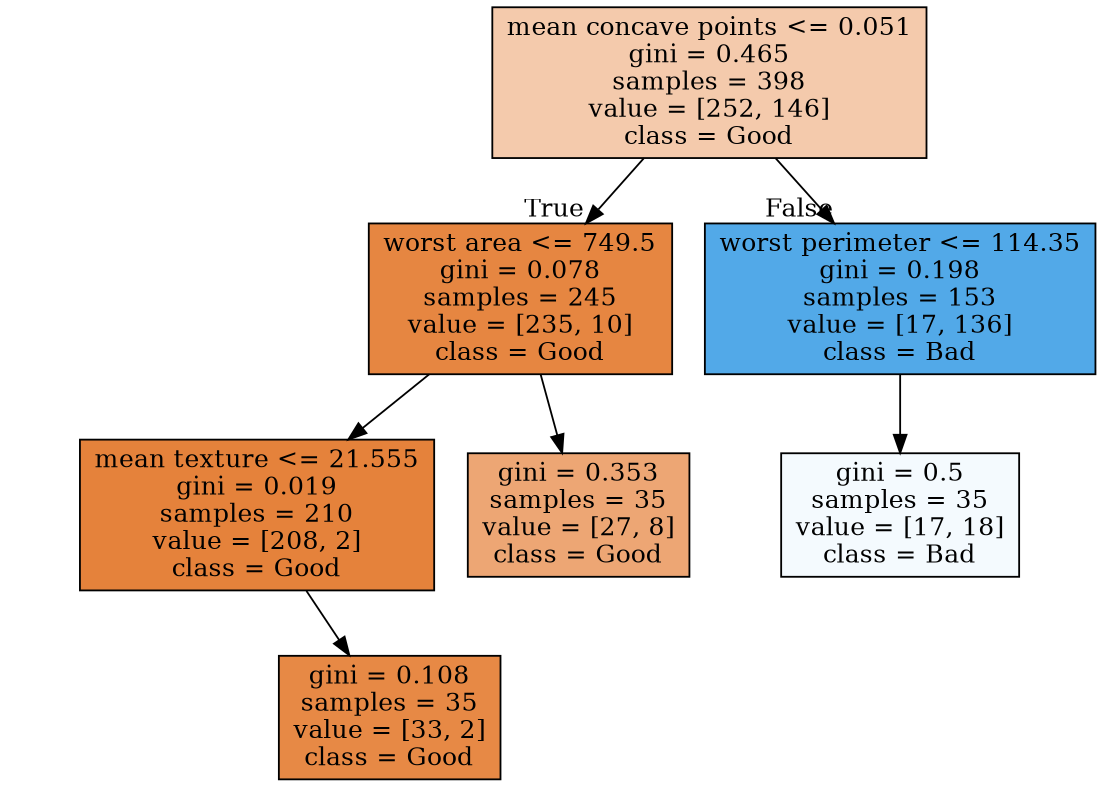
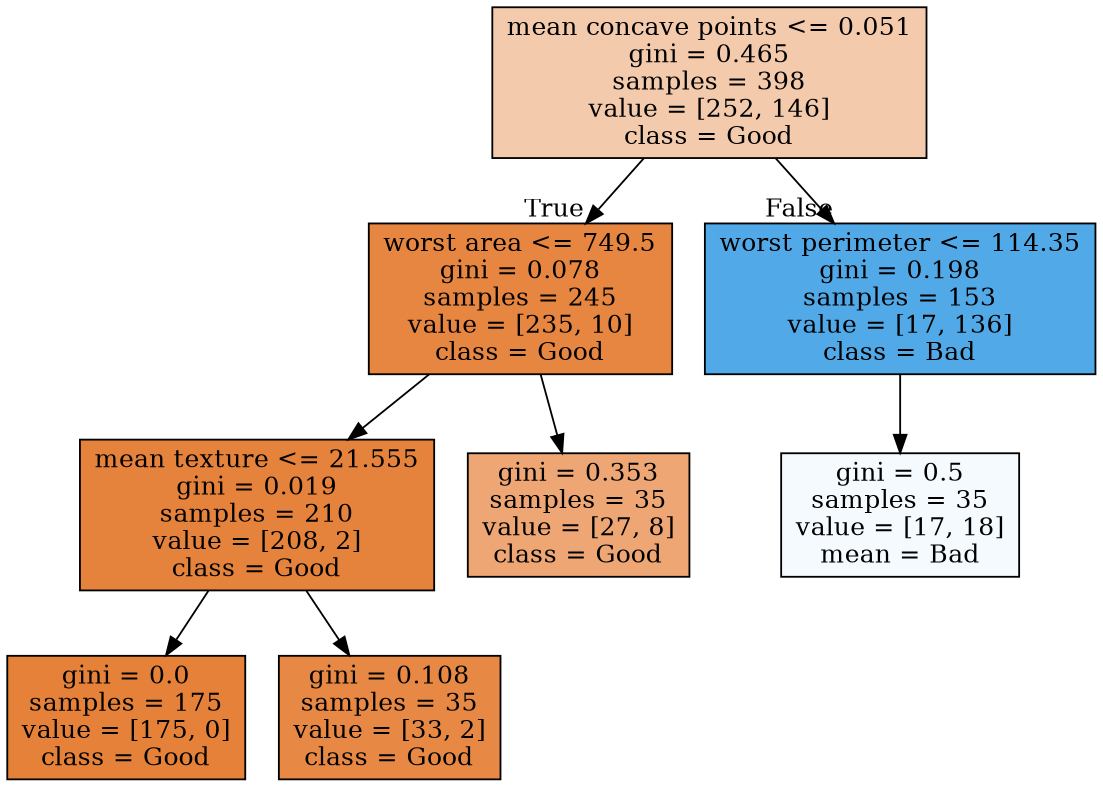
  digraph {
    node [color=black shape=box style=filled]
    n1 [fillcolor="#f4caac" label="mean concave points <= 0.051\ngini = 0.465\nsamples = 398\nvalue = [252, 146]\nclass = Good"]
    n2 [fillcolor="#e68641" label="worst area <= 749.5\ngini = 0.078\nsamples = 245\nvalue = [235, 10]\nclass = Good"]
    n3 [fillcolor="#52a9e8" label="worst perimeter <= 114.35\ngini = 0.198\nsamples = 153\nvalue = [17, 136]\nclass = Bad"]
    n4 [fillcolor="#e5823b" label="mean texture <= 21.555\ngini = 0.019\nsamples = 210\nvalue = [208, 2]\nclass = Good"]
    n5 [fillcolor="#eda674" label="gini = 0.353\nsamples = 35\nvalue = [27, 8]\nclass = Good"]
-   n6 [fillcolor="#f4fafe" label="gini = 0.5\nsamples = 35\nvalue = [17, 18]\nclass = Bad"]
+   n6 [fillcolor="#f4fafe" label="gini = 0.5\nsamples = 35\nvalue = [17, 18]\nmean = Bad"]
+   n7 [fillcolor="#e58139" label="gini = 0.0\nsamples = 175\nvalue = [175, 0]\nclass = Good"]
    n8 [fillcolor="#e78945" label="gini = 0.108\nsamples = 35\nvalue = [33, 2]\nclass = Good"]
    n1 -> n2 [headlabel=True labelangle=45 labeldistance=2.5]
    n1 -> n3 [headlabel=False labelangle=-45 labeldistance=2.5]
    n2 -> n4
    n2 -> n5
    n3 -> n6
+   n4 -> n7
    n4 -> n8
  }
